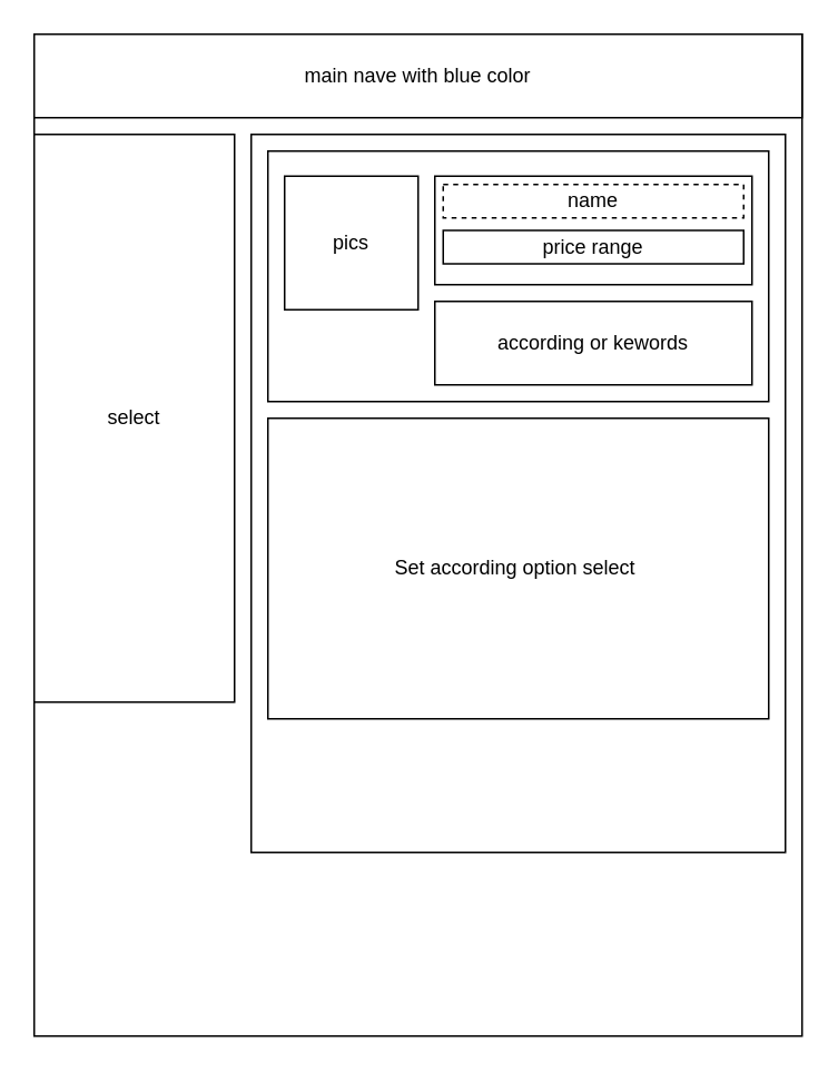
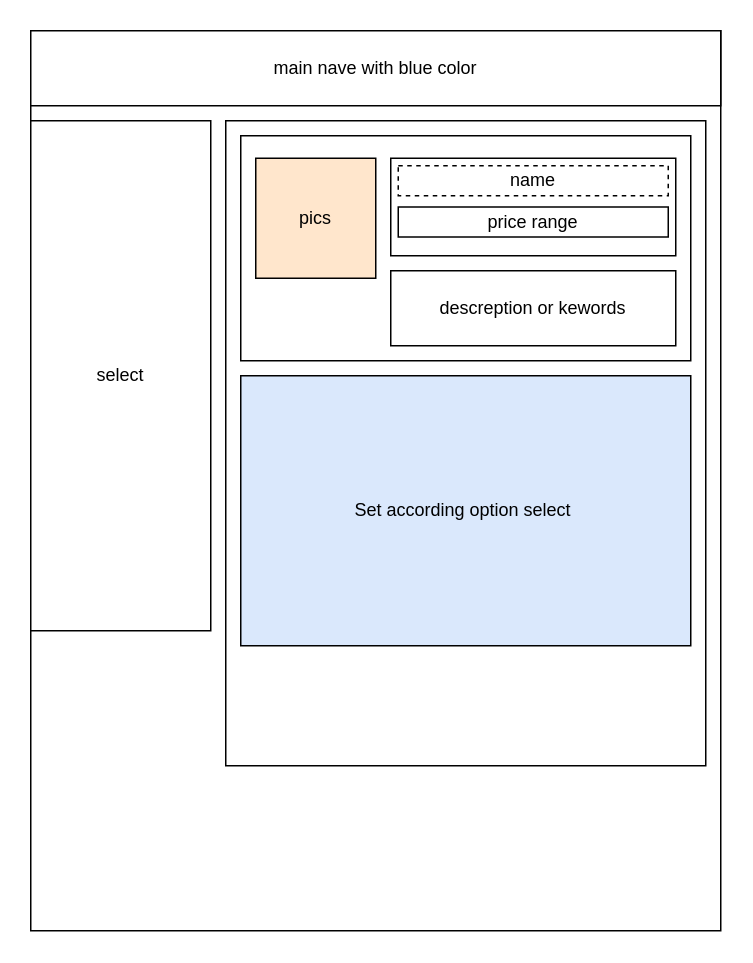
  <mxCell id="0" />
  <mxCell id="1" parent="0" />
  <mxCell id="2" value="" style="rounded=0;whiteSpace=wrap;html=1;" parent="1" vertex="1"><mxGeometry x="20" y="20" width="460" height="600" as="geometry" /></mxCell>
  <mxCell id="3" value="main nave with blue color" style="rounded=0;whiteSpace=wrap;html=1;" parent="1" vertex="1"><mxGeometry x="20" y="20" width="460" height="50" as="geometry" /></mxCell>
  <mxCell id="4" value="select" style="rounded=0;whiteSpace=wrap;html=1;" parent="1" vertex="1"><mxGeometry x="20" y="80" width="120" height="340" as="geometry" /></mxCell>
  <mxCell id="5" value="" style="rounded=0;whiteSpace=wrap;html=1;" parent="1" vertex="1"><mxGeometry x="150" y="80" width="320" height="430" as="geometry" /></mxCell>
  <mxCell id="6" value="" style="rounded=0;whiteSpace=wrap;html=1;" vertex="1" parent="1"><mxGeometry x="160" y="90" width="300" height="150" as="geometry" /></mxCell>
- <mxCell id="7" value="pics" style="whiteSpace=wrap;html=1;aspect=fixed;" vertex="1" parent="1"><mxGeometry x="170" y="105" width="80" height="80" as="geometry" /></mxCell>
+ <mxCell id="7" value="pics" style="whiteSpace=wrap;html=1;aspect=fixed;fillColor=#ffe6cc;" vertex="1" parent="1"><mxGeometry x="170" y="105" width="80" height="80" as="geometry" /></mxCell>
  <mxCell id="8" value="" style="rounded=0;whiteSpace=wrap;html=1;" vertex="1" parent="1"><mxGeometry x="260" y="105" width="190" height="65" as="geometry" /></mxCell>
  <mxCell id="9" value="name" style="rounded=0;whiteSpace=wrap;html=1;dashed=1;" vertex="1" parent="1"><mxGeometry x="265" y="110" width="180" height="20" as="geometry" /></mxCell>
  <mxCell id="10" value="price range" style="rounded=0;whiteSpace=wrap;html=1;" vertex="1" parent="1"><mxGeometry x="265" y="137.5" width="180" height="20" as="geometry" /></mxCell>
- <mxCell id="11" value="according or kewords" style="rounded=0;whiteSpace=wrap;html=1;" vertex="1" parent="1"><mxGeometry x="260" y="180" width="190" height="50" as="geometry" /></mxCell>
- <mxCell id="12" value="Set according option select&amp;nbsp;" style="rounded=0;whiteSpace=wrap;html=1;" vertex="1" parent="1"><mxGeometry x="160" y="250" width="300" height="180" as="geometry" /></mxCell>
+ <mxCell id="11" value="descreption or kewords" style="rounded=0;whiteSpace=wrap;html=1;" vertex="1" parent="1"><mxGeometry x="260" y="180" width="190" height="50" as="geometry" /></mxCell>
+ <mxCell id="12" value="Set according option select&amp;nbsp;" style="rounded=0;whiteSpace=wrap;html=1;fillColor=#dae8fc;" vertex="1" parent="1"><mxGeometry x="160" y="250" width="300" height="180" as="geometry" /></mxCell>
